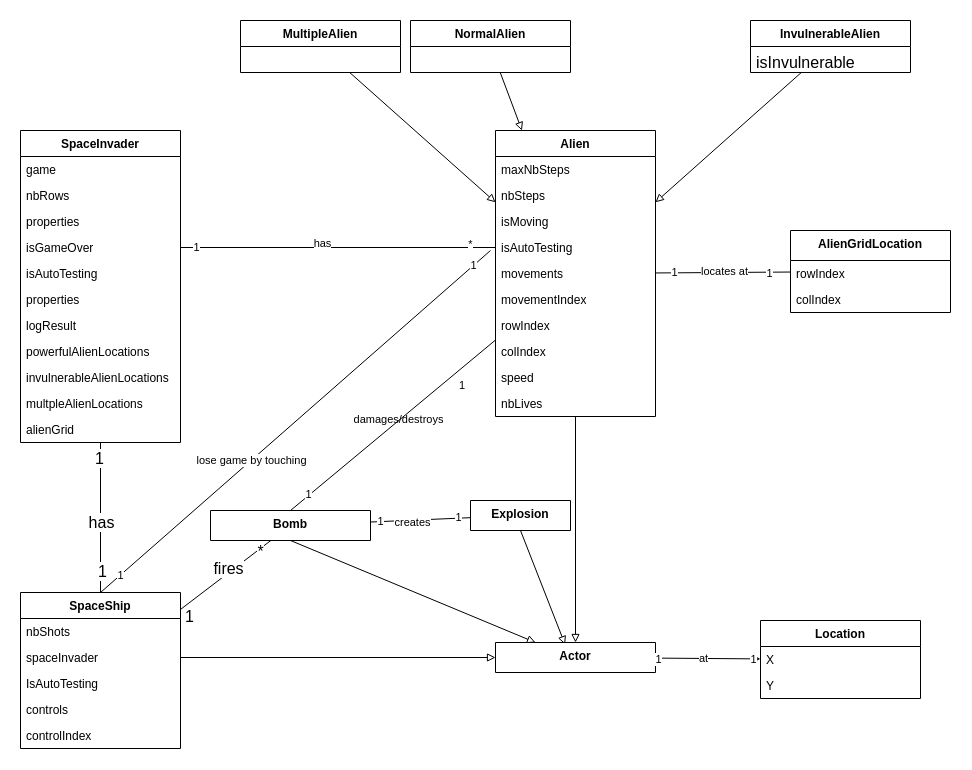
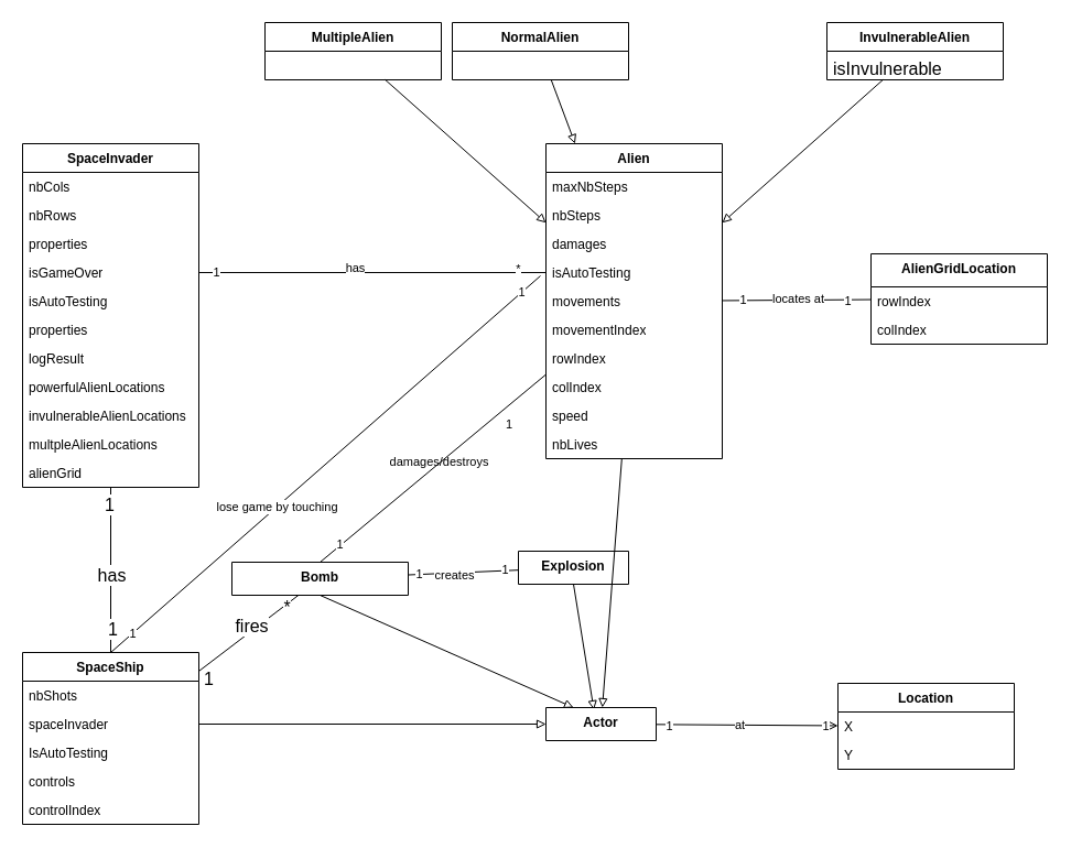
  <mxCell id="0" />
  <mxCell id="1" parent="0" />
  <mxCell id="2" style="edgeStyle=orthogonalEdgeStyle;rounded=0;orthogonalLoop=1;jettySize=auto;html=1;endArrow=none;endFill=0;" edge="1" parent="1" source="6" target="33"><mxGeometry relative="1" as="geometry" /></mxCell>
  <mxCell id="3" value="has" style="edgeLabel;html=1;align=center;verticalAlign=middle;resizable=0;points=[];fontSize=16;" connectable="0" vertex="1" parent="2"><mxGeometry x="0.056" relative="1" as="geometry"><mxPoint as="offset" /></mxGeometry></mxCell>
  <mxCell id="4" value="1" style="edgeLabel;html=1;align=center;verticalAlign=middle;resizable=0;points=[];fontSize=16;" connectable="0" vertex="1" parent="2"><mxGeometry x="-0.803" y="-2" relative="1" as="geometry"><mxPoint as="offset" /></mxGeometry></mxCell>
  <mxCell id="5" value="1" style="edgeLabel;html=1;align=center;verticalAlign=middle;resizable=0;points=[];fontSize=16;" connectable="0" vertex="1" parent="2"><mxGeometry x="0.712" y="1" relative="1" as="geometry"><mxPoint as="offset" /></mxGeometry></mxCell>
  <mxCell id="6" value="SpaceInvader" style="swimlane;fontStyle=1;align=center;verticalAlign=top;childLayout=stackLayout;horizontal=1;startSize=26;horizontalStack=0;resizeParent=1;resizeParentMax=0;resizeLast=0;collapsible=1;marginBottom=0;whiteSpace=wrap;html=1;" vertex="1" parent="1"><mxGeometry x="20" y="130" width="160" height="312" as="geometry" /></mxCell>
- <mxCell id="7" value="&lt;div&gt;game&lt;/div&gt;" style="text;strokeColor=none;fillColor=none;align=left;verticalAlign=top;spacingLeft=4;spacingRight=4;overflow=hidden;rotatable=0;points=[[0,0.5],[1,0.5]];portConstraint=eastwest;whiteSpace=wrap;html=1;" vertex="1" parent="6"><mxGeometry y="26" width="160" height="26" as="geometry" /></mxCell>
+ <mxCell id="7" value="&lt;div&gt;nbCols&lt;/div&gt;" style="text;strokeColor=none;fillColor=none;align=left;verticalAlign=top;spacingLeft=4;spacingRight=4;overflow=hidden;rotatable=0;points=[[0,0.5],[1,0.5]];portConstraint=eastwest;whiteSpace=wrap;html=1;" vertex="1" parent="6"><mxGeometry y="26" width="160" height="26" as="geometry" /></mxCell>
  <mxCell id="8" value="nbRows" style="text;strokeColor=none;fillColor=none;align=left;verticalAlign=top;spacingLeft=4;spacingRight=4;overflow=hidden;rotatable=0;points=[[0,0.5],[1,0.5]];portConstraint=eastwest;whiteSpace=wrap;html=1;" vertex="1" parent="6"><mxGeometry y="52" width="160" height="26" as="geometry" /></mxCell>
  <mxCell id="9" value="properties" style="text;strokeColor=none;fillColor=none;align=left;verticalAlign=top;spacingLeft=4;spacingRight=4;overflow=hidden;rotatable=0;points=[[0,0.5],[1,0.5]];portConstraint=eastwest;whiteSpace=wrap;html=1;" vertex="1" parent="6"><mxGeometry y="78" width="160" height="26" as="geometry" /></mxCell>
  <mxCell id="10" value="isGameOver" style="text;strokeColor=none;fillColor=none;align=left;verticalAlign=top;spacingLeft=4;spacingRight=4;overflow=hidden;rotatable=0;points=[[0,0.5],[1,0.5]];portConstraint=eastwest;whiteSpace=wrap;html=1;" vertex="1" parent="6"><mxGeometry y="104" width="160" height="26" as="geometry" /></mxCell>
  <mxCell id="11" value="isAutoTesting" style="text;strokeColor=none;fillColor=none;align=left;verticalAlign=top;spacingLeft=4;spacingRight=4;overflow=hidden;rotatable=0;points=[[0,0.5],[1,0.5]];portConstraint=eastwest;whiteSpace=wrap;html=1;" vertex="1" parent="6"><mxGeometry y="130" width="160" height="26" as="geometry" /></mxCell>
  <mxCell id="12" value="&lt;div&gt;properties&lt;/div&gt;" style="text;strokeColor=none;fillColor=none;align=left;verticalAlign=top;spacingLeft=4;spacingRight=4;overflow=hidden;rotatable=0;points=[[0,0.5],[1,0.5]];portConstraint=eastwest;whiteSpace=wrap;html=1;" vertex="1" parent="6"><mxGeometry y="156" width="160" height="26" as="geometry" /></mxCell>
  <mxCell id="13" value="logResult" style="text;strokeColor=none;fillColor=none;align=left;verticalAlign=top;spacingLeft=4;spacingRight=4;overflow=hidden;rotatable=0;points=[[0,0.5],[1,0.5]];portConstraint=eastwest;whiteSpace=wrap;html=1;" vertex="1" parent="6"><mxGeometry y="182" width="160" height="26" as="geometry" /></mxCell>
  <mxCell id="14" value="powerfulAlienLocations" style="text;strokeColor=none;fillColor=none;align=left;verticalAlign=top;spacingLeft=4;spacingRight=4;overflow=hidden;rotatable=0;points=[[0,0.5],[1,0.5]];portConstraint=eastwest;whiteSpace=wrap;html=1;" vertex="1" parent="6"><mxGeometry y="208" width="160" height="26" as="geometry" /></mxCell>
  <mxCell id="15" value="invulnerableAlienLocations" style="text;strokeColor=none;fillColor=none;align=left;verticalAlign=top;spacingLeft=4;spacingRight=4;overflow=hidden;rotatable=0;points=[[0,0.5],[1,0.5]];portConstraint=eastwest;whiteSpace=wrap;html=1;" vertex="1" parent="6"><mxGeometry y="234" width="160" height="26" as="geometry" /></mxCell>
  <mxCell id="16" value="multpleAlienLocations" style="text;strokeColor=none;fillColor=none;align=left;verticalAlign=top;spacingLeft=4;spacingRight=4;overflow=hidden;rotatable=0;points=[[0,0.5],[1,0.5]];portConstraint=eastwest;whiteSpace=wrap;html=1;" vertex="1" parent="6"><mxGeometry y="260" width="160" height="26" as="geometry" /></mxCell>
  <mxCell id="17" value="alienGrid" style="text;strokeColor=none;fillColor=none;align=left;verticalAlign=top;spacingLeft=4;spacingRight=4;overflow=hidden;rotatable=0;points=[[0,0.5],[1,0.5]];portConstraint=eastwest;whiteSpace=wrap;html=1;" vertex="1" parent="6"><mxGeometry y="286" width="160" height="26" as="geometry" /></mxCell>
  <mxCell id="18" value="Alien" style="swimlane;fontStyle=1;align=center;verticalAlign=top;childLayout=stackLayout;horizontal=1;startSize=26;horizontalStack=0;resizeParent=1;resizeParentMax=0;resizeLast=0;collapsible=1;marginBottom=0;whiteSpace=wrap;html=1;" vertex="1" parent="1"><mxGeometry x="495" y="130" width="160" height="286" as="geometry" /></mxCell>
  <mxCell id="19" value="&lt;div&gt;maxNbSteps&lt;/div&gt;" style="text;strokeColor=none;fillColor=none;align=left;verticalAlign=top;spacingLeft=4;spacingRight=4;overflow=hidden;rotatable=0;points=[[0,0.5],[1,0.5]];portConstraint=eastwest;whiteSpace=wrap;html=1;" vertex="1" parent="18"><mxGeometry y="26" width="160" height="26" as="geometry" /></mxCell>
  <mxCell id="20" value="nbSteps" style="text;strokeColor=none;fillColor=none;align=left;verticalAlign=top;spacingLeft=4;spacingRight=4;overflow=hidden;rotatable=0;points=[[0,0.5],[1,0.5]];portConstraint=eastwest;whiteSpace=wrap;html=1;" vertex="1" parent="18"><mxGeometry y="52" width="160" height="26" as="geometry" /></mxCell>
- <mxCell id="21" value="isMoving" style="text;strokeColor=none;fillColor=none;align=left;verticalAlign=top;spacingLeft=4;spacingRight=4;overflow=hidden;rotatable=0;points=[[0,0.5],[1,0.5]];portConstraint=eastwest;whiteSpace=wrap;html=1;" vertex="1" parent="18"><mxGeometry y="78" width="160" height="26" as="geometry" /></mxCell>
+ <mxCell id="21" value="damages" style="text;strokeColor=none;fillColor=none;align=left;verticalAlign=top;spacingLeft=4;spacingRight=4;overflow=hidden;rotatable=0;points=[[0,0.5],[1,0.5]];portConstraint=eastwest;whiteSpace=wrap;html=1;" vertex="1" parent="18"><mxGeometry y="78" width="160" height="26" as="geometry" /></mxCell>
  <mxCell id="22" value="isAutoTesting" style="text;strokeColor=none;fillColor=none;align=left;verticalAlign=top;spacingLeft=4;spacingRight=4;overflow=hidden;rotatable=0;points=[[0,0.5],[1,0.5]];portConstraint=eastwest;whiteSpace=wrap;html=1;" vertex="1" parent="18"><mxGeometry y="104" width="160" height="26" as="geometry" /></mxCell>
  <mxCell id="23" value="movements" style="text;strokeColor=none;fillColor=none;align=left;verticalAlign=top;spacingLeft=4;spacingRight=4;overflow=hidden;rotatable=0;points=[[0,0.5],[1,0.5]];portConstraint=eastwest;whiteSpace=wrap;html=1;" vertex="1" parent="18"><mxGeometry y="130" width="160" height="26" as="geometry" /></mxCell>
  <mxCell id="24" value="movementIndex" style="text;strokeColor=none;fillColor=none;align=left;verticalAlign=top;spacingLeft=4;spacingRight=4;overflow=hidden;rotatable=0;points=[[0,0.5],[1,0.5]];portConstraint=eastwest;whiteSpace=wrap;html=1;" vertex="1" parent="18"><mxGeometry y="156" width="160" height="26" as="geometry" /></mxCell>
  <mxCell id="25" value="rowIndex&lt;span style=&quot;white-space: pre;&quot;&gt;&#09;&lt;/span&gt;" style="text;strokeColor=none;fillColor=none;align=left;verticalAlign=top;spacingLeft=4;spacingRight=4;overflow=hidden;rotatable=0;points=[[0,0.5],[1,0.5]];portConstraint=eastwest;whiteSpace=wrap;html=1;" vertex="1" parent="18"><mxGeometry y="182" width="160" height="26" as="geometry" /></mxCell>
  <mxCell id="26" value="colIndex" style="text;strokeColor=none;fillColor=none;align=left;verticalAlign=top;spacingLeft=4;spacingRight=4;overflow=hidden;rotatable=0;points=[[0,0.5],[1,0.5]];portConstraint=eastwest;whiteSpace=wrap;html=1;" vertex="1" parent="18"><mxGeometry y="208" width="160" height="26" as="geometry" /></mxCell>
  <mxCell id="27" value="speed" style="text;strokeColor=none;fillColor=none;align=left;verticalAlign=top;spacingLeft=4;spacingRight=4;overflow=hidden;rotatable=0;points=[[0,0.5],[1,0.5]];portConstraint=eastwest;whiteSpace=wrap;html=1;" vertex="1" parent="18"><mxGeometry y="234" width="160" height="26" as="geometry" /></mxCell>
  <mxCell id="28" value="nbLives" style="text;strokeColor=none;fillColor=none;align=left;verticalAlign=top;spacingLeft=4;spacingRight=4;overflow=hidden;rotatable=0;points=[[0,0.5],[1,0.5]];portConstraint=eastwest;whiteSpace=wrap;html=1;" vertex="1" parent="18"><mxGeometry y="260" width="160" height="26" as="geometry" /></mxCell>
  <mxCell id="29" style="rounded=0;orthogonalLoop=1;jettySize=auto;html=1;exitX=0.5;exitY=1;exitDx=0;exitDy=0;entryX=0.25;entryY=0;entryDx=0;entryDy=0;endArrow=block;endFill=0;" edge="1" parent="1" source="30" target="48"><mxGeometry relative="1" as="geometry" /></mxCell>
  <mxCell id="30" value="Bomb" style="swimlane;fontStyle=1;align=center;verticalAlign=top;childLayout=stackLayout;horizontal=1;startSize=60;horizontalStack=0;resizeParent=1;resizeParentMax=0;resizeLast=0;collapsible=1;marginBottom=0;whiteSpace=wrap;html=1;" vertex="1" parent="1"><mxGeometry x="210" y="510" width="160" height="30" as="geometry" /></mxCell>
  <mxCell id="31" style="rounded=0;orthogonalLoop=1;jettySize=auto;html=1;exitX=0.5;exitY=1;exitDx=0;exitDy=0;entryX=0.435;entryY=0.067;entryDx=0;entryDy=0;entryPerimeter=0;endArrow=block;endFill=0;" edge="1" parent="1" source="32" target="48"><mxGeometry relative="1" as="geometry" /></mxCell>
  <mxCell id="32" value="Explosion" style="swimlane;fontStyle=1;align=center;verticalAlign=top;childLayout=stackLayout;horizontal=1;startSize=52;horizontalStack=0;resizeParent=1;resizeParentMax=0;resizeLast=0;collapsible=1;marginBottom=0;whiteSpace=wrap;html=1;" vertex="1" parent="1"><mxGeometry x="470" y="500" width="100" height="30" as="geometry" /></mxCell>
  <mxCell id="33" value="SpaceShip" style="swimlane;fontStyle=1;align=center;verticalAlign=top;childLayout=stackLayout;horizontal=1;startSize=26;horizontalStack=0;resizeParent=1;resizeParentMax=0;resizeLast=0;collapsible=1;marginBottom=0;whiteSpace=wrap;html=1;" vertex="1" parent="1"><mxGeometry x="20" y="592" width="160" height="156" as="geometry" /></mxCell>
  <mxCell id="34" value="nbShots" style="text;strokeColor=none;fillColor=none;align=left;verticalAlign=top;spacingLeft=4;spacingRight=4;overflow=hidden;rotatable=0;points=[[0,0.5],[1,0.5]];portConstraint=eastwest;whiteSpace=wrap;html=1;" vertex="1" parent="33"><mxGeometry y="26" width="160" height="26" as="geometry" /></mxCell>
  <mxCell id="35" value="spaceInvader" style="text;strokeColor=none;fillColor=none;align=left;verticalAlign=top;spacingLeft=4;spacingRight=4;overflow=hidden;rotatable=0;points=[[0,0.5],[1,0.5]];portConstraint=eastwest;whiteSpace=wrap;html=1;" vertex="1" parent="33"><mxGeometry y="52" width="160" height="26" as="geometry" /></mxCell>
  <mxCell id="36" value="IsAutoTesting" style="text;strokeColor=none;fillColor=none;align=left;verticalAlign=top;spacingLeft=4;spacingRight=4;overflow=hidden;rotatable=0;points=[[0,0.5],[1,0.5]];portConstraint=eastwest;whiteSpace=wrap;html=1;" vertex="1" parent="33"><mxGeometry y="78" width="160" height="26" as="geometry" /></mxCell>
  <mxCell id="37" value="controls&lt;span style=&quot;white-space: pre;&quot;&gt;&#09;&lt;/span&gt;" style="text;strokeColor=none;fillColor=none;align=left;verticalAlign=top;spacingLeft=4;spacingRight=4;overflow=hidden;rotatable=0;points=[[0,0.5],[1,0.5]];portConstraint=eastwest;whiteSpace=wrap;html=1;" vertex="1" parent="33"><mxGeometry y="104" width="160" height="26" as="geometry" /></mxCell>
  <mxCell id="38" value="controlIndex" style="text;strokeColor=none;fillColor=none;align=left;verticalAlign=top;spacingLeft=4;spacingRight=4;overflow=hidden;rotatable=0;points=[[0,0.5],[1,0.5]];portConstraint=eastwest;whiteSpace=wrap;html=1;" vertex="1" parent="33"><mxGeometry y="130" width="160" height="26" as="geometry" /></mxCell>
  <mxCell id="39" value="AlienGridLocation" style="swimlane;fontStyle=1;align=center;verticalAlign=top;childLayout=stackLayout;horizontal=1;startSize=30;horizontalStack=0;resizeParent=1;resizeParentMax=0;resizeLast=0;collapsible=1;marginBottom=0;whiteSpace=wrap;html=1;" vertex="1" parent="1"><mxGeometry x="790" y="230" width="160" height="82" as="geometry" /></mxCell>
  <mxCell id="40" value="rowIndex" style="text;strokeColor=none;fillColor=none;align=left;verticalAlign=top;spacingLeft=4;spacingRight=4;overflow=hidden;rotatable=0;points=[[0,0.5],[1,0.5]];portConstraint=eastwest;whiteSpace=wrap;html=1;" vertex="1" parent="39"><mxGeometry y="30" width="160" height="26" as="geometry" /></mxCell>
  <mxCell id="41" value="colIndex" style="text;strokeColor=none;fillColor=none;align=left;verticalAlign=top;spacingLeft=4;spacingRight=4;overflow=hidden;rotatable=0;points=[[0,0.5],[1,0.5]];portConstraint=eastwest;whiteSpace=wrap;html=1;" vertex="1" parent="39"><mxGeometry y="56" width="160" height="26" as="geometry" /></mxCell>
  <mxCell id="42" style="rounded=0;orthogonalLoop=1;jettySize=auto;html=1;endArrow=block;endFill=0;" edge="1" parent="1" source="56" target="18"><mxGeometry relative="1" as="geometry" /></mxCell>
  <mxCell id="43" style="rounded=0;orthogonalLoop=1;jettySize=auto;html=1;endArrow=block;endFill=0;" edge="1" parent="1" source="57" target="18"><mxGeometry relative="1" as="geometry"><mxPoint x="810" y="160" as="targetPoint" /></mxGeometry></mxCell>
  <mxCell id="44" style="rounded=0;orthogonalLoop=1;jettySize=auto;html=1;endArrow=none;endFill=0;startArrow=block;startFill=0;" edge="1" parent="1" source="48" target="18"><mxGeometry relative="1" as="geometry" /></mxCell>
  <mxCell id="45" value="Location" style="swimlane;fontStyle=1;align=center;verticalAlign=top;childLayout=stackLayout;horizontal=1;startSize=26;horizontalStack=0;resizeParent=1;resizeParentMax=0;resizeLast=0;collapsible=1;marginBottom=0;whiteSpace=wrap;html=1;" vertex="1" parent="1"><mxGeometry x="760" y="620" width="160" height="78" as="geometry" /></mxCell>
  <mxCell id="46" value="X" style="text;strokeColor=none;fillColor=none;align=left;verticalAlign=top;spacingLeft=4;spacingRight=4;overflow=hidden;rotatable=0;points=[[0,0.5],[1,0.5]];portConstraint=eastwest;whiteSpace=wrap;html=1;" vertex="1" parent="45"><mxGeometry y="26" width="160" height="26" as="geometry" /></mxCell>
  <mxCell id="47" value="Y" style="text;strokeColor=none;fillColor=none;align=left;verticalAlign=top;spacingLeft=4;spacingRight=4;overflow=hidden;rotatable=0;points=[[0,0.5],[1,0.5]];portConstraint=eastwest;whiteSpace=wrap;html=1;" vertex="1" parent="45"><mxGeometry y="52" width="160" height="26" as="geometry" /></mxCell>
- <mxCell id="48" value="&lt;div&gt;Actor&lt;/div&gt;" style="swimlane;fontStyle=1;align=center;verticalAlign=top;childLayout=stackLayout;horizontal=1;startSize=60;horizontalStack=0;resizeParent=1;resizeParentMax=0;resizeLast=0;collapsible=1;marginBottom=0;whiteSpace=wrap;html=1;" vertex="1" parent="1"><mxGeometry x="495" y="642" width="160" height="30" as="geometry" /></mxCell>
+ <mxCell id="48" value="&lt;div&gt;Actor&lt;/div&gt;" style="swimlane;fontStyle=1;align=center;verticalAlign=top;childLayout=stackLayout;horizontal=1;startSize=60;horizontalStack=0;resizeParent=1;resizeParentMax=0;resizeLast=0;collapsible=1;marginBottom=0;whiteSpace=wrap;html=1;" vertex="1" parent="1"><mxGeometry x="495" y="642" width="100" height="30" as="geometry" /></mxCell>
  <mxCell id="49" style="rounded=0;orthogonalLoop=1;jettySize=auto;html=1;endArrow=block;endFill=0;" edge="1" parent="1" source="59" target="18"><mxGeometry relative="1" as="geometry"><mxPoint x="810" y="160" as="targetPoint" /></mxGeometry></mxCell>
  <mxCell id="50" style="rounded=0;orthogonalLoop=1;jettySize=auto;html=1;endArrow=none;endFill=0;" edge="1" parent="1" source="33" target="30"><mxGeometry relative="1" as="geometry" /></mxCell>
  <mxCell id="51" value="fires" style="edgeLabel;html=1;align=center;verticalAlign=middle;resizable=0;points=[];fontSize=16;" connectable="0" vertex="1" parent="50"><mxGeometry x="-0.4" relative="1" as="geometry"><mxPoint x="20" y="-21" as="offset" /></mxGeometry></mxCell>
  <mxCell id="52" value="*" style="edgeLabel;html=1;align=center;verticalAlign=middle;resizable=0;points=[];fontSize=16;" connectable="0" vertex="1" parent="50"><mxGeometry x="0.531" y="-4" relative="1" as="geometry"><mxPoint x="8" y="-9" as="offset" /></mxGeometry></mxCell>
  <mxCell id="53" value="1" style="edgeLabel;html=1;align=center;verticalAlign=middle;resizable=0;points=[];fontSize=16;" connectable="0" vertex="1" parent="50"><mxGeometry x="-0.656" y="3" relative="1" as="geometry"><mxPoint x="-6" y="21" as="offset" /></mxGeometry></mxCell>
  <mxCell id="54" style="rounded=0;orthogonalLoop=1;jettySize=auto;html=1;endArrow=block;endFill=0;" edge="1" parent="1" source="35" target="48"><mxGeometry relative="1" as="geometry" /></mxCell>
  <mxCell id="55" value="" style="group" connectable="0" vertex="1" parent="1"><mxGeometry x="240" y="20" width="670" height="52" as="geometry" /></mxCell>
  <mxCell id="56" value="NormalAlien" style="swimlane;fontStyle=1;align=center;verticalAlign=top;childLayout=stackLayout;horizontal=1;startSize=26;horizontalStack=0;resizeParent=1;resizeParentMax=0;resizeLast=0;collapsible=1;marginBottom=0;whiteSpace=wrap;html=1;" vertex="1" parent="55"><mxGeometry x="170" width="160" height="52" as="geometry" /></mxCell>
  <mxCell id="57" value="InvulnerableAlien" style="swimlane;fontStyle=1;align=center;verticalAlign=top;childLayout=stackLayout;horizontal=1;startSize=26;horizontalStack=0;resizeParent=1;resizeParentMax=0;resizeLast=0;collapsible=1;marginBottom=0;whiteSpace=wrap;html=1;" vertex="1" parent="55"><mxGeometry x="510" width="160" height="52" as="geometry" /></mxCell>
  <mxCell id="58" value="isInvulnerable" style="text;strokeColor=none;fillColor=none;align=left;verticalAlign=top;spacingLeft=4;spacingRight=4;overflow=hidden;rotatable=0;points=[[0,0.5],[1,0.5]];portConstraint=eastwest;whiteSpace=wrap;html=1;fontSize=16;" vertex="1" parent="57"><mxGeometry y="26" width="160" height="26" as="geometry" /></mxCell>
  <mxCell id="59" value="MultipleAlien" style="swimlane;fontStyle=1;align=center;verticalAlign=top;childLayout=stackLayout;horizontal=1;startSize=26;horizontalStack=0;resizeParent=1;resizeParentMax=0;resizeLast=0;collapsible=1;marginBottom=0;whiteSpace=wrap;html=1;" vertex="1" parent="55"><mxGeometry width="160" height="52" as="geometry" /></mxCell>
  <mxCell id="60" value="" style="endArrow=none;html=1;rounded=0;" edge="1" parent="1" source="18" target="39"><mxGeometry width="50" height="50" relative="1" as="geometry"><mxPoint x="-90" y="230" as="sourcePoint" /><mxPoint x="-40" y="180" as="targetPoint" /></mxGeometry></mxCell>
  <mxCell id="61" value="locates at" style="edgeLabel;html=1;align=center;verticalAlign=middle;resizable=0;points=[];" vertex="1" connectable="0" parent="60"><mxGeometry x="-0.205" y="2" relative="1" as="geometry"><mxPoint x="15" as="offset" /></mxGeometry></mxCell>
  <mxCell id="62" value="1" style="edgeLabel;html=1;align=center;verticalAlign=middle;resizable=0;points=[];" vertex="1" connectable="0" parent="60"><mxGeometry x="-0.723" y="1" relative="1" as="geometry"><mxPoint as="offset" /></mxGeometry></mxCell>
  <mxCell id="63" value="1" style="edgeLabel;html=1;align=center;verticalAlign=middle;resizable=0;points=[];" vertex="1" connectable="0" parent="60"><mxGeometry x="0.678" y="-1" relative="1" as="geometry"><mxPoint as="offset" /></mxGeometry></mxCell>
  <mxCell id="64" value="" style="endArrow=open;html=1;rounded=0;" edge="1" parent="1" source="48" target="45"><mxGeometry width="50" height="50" relative="1" as="geometry"><mxPoint x="690" y="540" as="sourcePoint" /><mxPoint x="740" y="490" as="targetPoint" /></mxGeometry></mxCell>
  <mxCell id="65" value="1" style="edgeLabel;html=1;align=center;verticalAlign=middle;resizable=0;points=[];" connectable="0" vertex="1" parent="64"><mxGeometry x="-0.707" y="-1" relative="1" as="geometry"><mxPoint x="-12" as="offset" /></mxGeometry></mxCell>
  <mxCell id="66" value="1" style="edgeLabel;html=1;align=center;verticalAlign=middle;resizable=0;points=[];" connectable="0" vertex="1" parent="64"><mxGeometry x="0.863" relative="1" as="geometry"><mxPoint as="offset" /></mxGeometry></mxCell>
  <mxCell id="67" value="at" style="edgeLabel;html=1;align=center;verticalAlign=middle;resizable=0;points=[];" connectable="0" vertex="1" parent="64"><mxGeometry x="-0.079" relative="1" as="geometry"><mxPoint as="offset" /></mxGeometry></mxCell>
  <mxCell id="68" style="rounded=0;orthogonalLoop=1;jettySize=auto;html=1;endArrow=none;endFill=0;" edge="1" parent="1" target="32" source="30"><mxGeometry relative="1" as="geometry"><mxPoint x="350" y="377" as="targetPoint" /><mxPoint x="400" y="410" as="sourcePoint" /></mxGeometry></mxCell>
  <mxCell id="69" value="damages/destroys" style="edgeLabel;html=1;align=center;verticalAlign=middle;resizable=0;points=[];" vertex="1" connectable="0" parent="68"><mxGeometry x="0.204" y="3" relative="1" as="geometry"><mxPoint x="-32" y="-97" as="offset" /></mxGeometry></mxCell>
  <mxCell id="70" value="creates" style="edgeLabel;html=1;align=center;verticalAlign=middle;resizable=0;points=[];" connectable="0" vertex="1" parent="68"><mxGeometry x="-0.468" y="-1" relative="1" as="geometry"><mxPoint x="14" as="offset" /></mxGeometry></mxCell>
  <mxCell id="71" value="1" style="edgeLabel;html=1;align=center;verticalAlign=middle;resizable=0;points=[];" connectable="0" vertex="1" parent="68"><mxGeometry x="-0.802" y="1" relative="1" as="geometry"><mxPoint as="offset" /></mxGeometry></mxCell>
  <mxCell id="72" value="1" style="edgeLabel;html=1;align=center;verticalAlign=middle;resizable=0;points=[];" connectable="0" vertex="1" parent="68"><mxGeometry x="0.767" y="1" relative="1" as="geometry"><mxPoint as="offset" /></mxGeometry></mxCell>
  <mxCell id="73" style="rounded=0;orthogonalLoop=1;jettySize=auto;html=1;exitX=0;exitY=0.5;exitDx=0;exitDy=0;entryX=1;entryY=0.5;entryDx=0;entryDy=0;endArrow=none;endFill=0;" edge="1" parent="1" source="22" target="10"><mxGeometry relative="1" as="geometry" /></mxCell>
  <mxCell id="74" value="has" style="edgeLabel;html=1;align=center;verticalAlign=middle;resizable=0;points=[];" vertex="1" connectable="0" parent="73"><mxGeometry x="0.107" y="-5" relative="1" as="geometry"><mxPoint as="offset" /></mxGeometry></mxCell>
  <mxCell id="75" value="*" style="edgeLabel;html=1;align=center;verticalAlign=middle;resizable=0;points=[];" vertex="1" connectable="0" parent="73"><mxGeometry x="-0.837" y="-4" relative="1" as="geometry"><mxPoint as="offset" /></mxGeometry></mxCell>
  <mxCell id="76" value="1" style="edgeLabel;html=1;align=center;verticalAlign=middle;resizable=0;points=[];" vertex="1" connectable="0" parent="73"><mxGeometry x="0.903" y="-1" relative="1" as="geometry"><mxPoint as="offset" /></mxGeometry></mxCell>
  <mxCell id="77" value="1" style="endArrow=none;endFill=0;html=1;align=left;verticalAlign=top;rounded=0;exitX=0.5;exitY=0;exitDx=0;exitDy=0;" edge="1" parent="1" source="30" target="18"><mxGeometry x="0.631" y="-1" relative="1" as="geometry"><mxPoint x="440" y="420" as="sourcePoint" /><mxPoint x="600" y="420" as="targetPoint" /><mxPoint as="offset" /></mxGeometry></mxCell>
  <mxCell id="78" value="1" style="edgeLabel;html=1;align=center;verticalAlign=middle;resizable=0;points=[];" connectable="0" vertex="1" parent="77"><mxGeometry x="-0.822" y="1" relative="1" as="geometry"><mxPoint as="offset" /></mxGeometry></mxCell>
  <mxCell id="79" style="rounded=0;orthogonalLoop=1;jettySize=auto;html=1;entryX=0.5;entryY=0;entryDx=0;entryDy=0;endArrow=none;endFill=0;" edge="1" parent="1" target="33"><mxGeometry relative="1" as="geometry"><mxPoint x="490" y="250" as="sourcePoint" /></mxGeometry></mxCell>
  <mxCell id="80" value="lose game by touching" style="edgeLabel;html=1;align=center;verticalAlign=middle;resizable=0;points=[];" vertex="1" connectable="0" parent="79"><mxGeometry x="0.226" relative="1" as="geometry"><mxPoint as="offset" /></mxGeometry></mxCell>
  <mxCell id="81" value="1" style="edgeLabel;html=1;align=center;verticalAlign=middle;resizable=0;points=[];" vertex="1" connectable="0" parent="79"><mxGeometry x="-0.911" y="-1" relative="1" as="geometry"><mxPoint as="offset" /></mxGeometry></mxCell>
  <mxCell id="82" value="1" style="edgeLabel;html=1;align=center;verticalAlign=middle;resizable=0;points=[];" vertex="1" connectable="0" parent="79"><mxGeometry x="0.901" relative="1" as="geometry"><mxPoint y="-1" as="offset" /></mxGeometry></mxCell>
